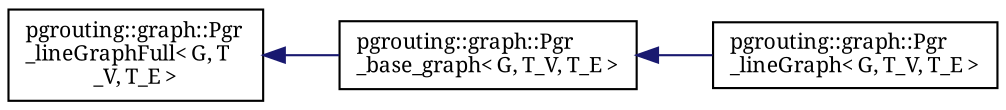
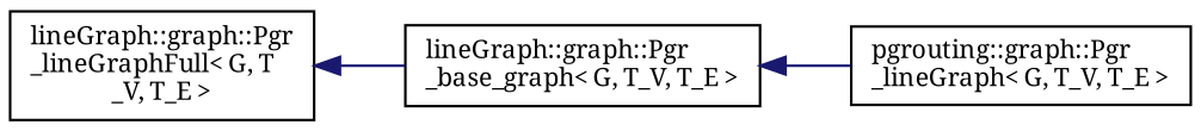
  digraph {
    fontname="Noto Serif"
    rankdir=LR
    node [color=black fillcolor=white fontname="Noto Serif" fontsize=10 shape=record style=filled]
    edge [color=midnightblue dir=back fontname="Noto Serif" fontsize=10 labelfontname=Helvetica labelfontsize=10 style=solid]
-   n1 [height=0.2 label="pgrouting::graph::Pgr\l_base_graph\< G, T_V, T_E \>" width=0.4]
+   n1 [height=0.2 label="lineGraph::graph::Pgr\l_base_graph\< G, T_V, T_E \>" width=0.4]
    n2 [height=0.2 label="pgrouting::graph::Pgr\l_lineGraph\< G, T_V, T_E \>" width=0.4]
-   n3 [height=0.2 label="pgrouting::graph::Pgr\l_lineGraphFull\< G, T\l_V, T_E \>" width=0.4]
+   n3 [height=0.2 label="lineGraph::graph::Pgr\l_lineGraphFull\< G, T\l_V, T_E \>" width=0.4]
    n1 -> n2
    n3 -> n1
  }
